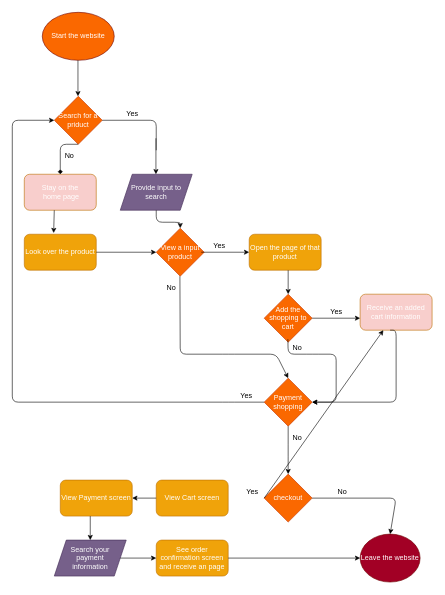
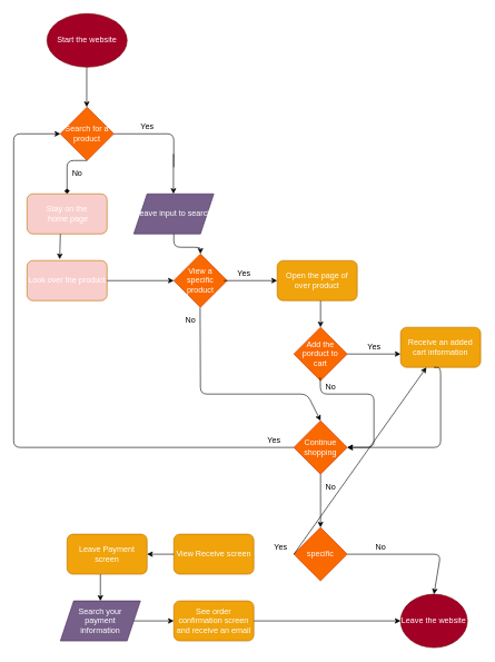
  <mxCell id="0" />
  <mxCell id="1" parent="0" />
- <mxCell id="2" value="Start the website" style="ellipse;whiteSpace=wrap;html=1;fontFamily=Helvetica;fillColor=#fa6800;strokeColor=#6F0000;fontColor=#ffffff;" vertex="1" parent="1"><mxGeometry x="70" y="20" width="120" height="80" as="geometry" /></mxCell>
- <mxCell id="3" value="Search for a priduct" style="rhombus;whiteSpace=wrap;html=1;fontFamily=Helvetica;fillColor=#fa6800;strokeColor=#C73500;fontColor=#ffffff;" vertex="1" parent="1"><mxGeometry x="90" y="160" width="80" height="80" as="geometry" /></mxCell>
+ <mxCell id="2" value="Start the website" style="ellipse;whiteSpace=wrap;html=1;fontFamily=Helvetica;fillColor=#a20025;strokeColor=#6F0000;fontColor=#ffffff;" vertex="1" parent="1"><mxGeometry x="70" y="20" width="120" height="80" as="geometry" /></mxCell>
+ <mxCell id="3" value="Search for a product" style="rhombus;whiteSpace=wrap;html=1;fontFamily=Helvetica;fillColor=#fa6800;strokeColor=#C73500;fontColor=#ffffff;" vertex="1" parent="1"><mxGeometry x="90" y="160" width="80" height="80" as="geometry" /></mxCell>
  <mxCell id="4" value="" style="endArrow=none;html=1;fontFamily=Helvetica;" edge="1" parent="1"><mxGeometry width="50" height="50" relative="1" as="geometry"><mxPoint x="170" y="200" as="sourcePoint" /><mxPoint x="260" y="250" as="targetPoint" /><Array as="points"><mxPoint x="260" y="200" /></Array></mxGeometry></mxCell>
  <mxCell id="5" value="Yes" style="text;html=1;align=center;verticalAlign=middle;resizable=0;points=[];autosize=1;fontFamily=Helvetica;" vertex="1" parent="1"><mxGeometry x="200" y="180" width="40" height="20" as="geometry" /></mxCell>
- <mxCell id="6" value="Provide input to search" style="shape=parallelogram;perimeter=parallelogramPerimeter;whiteSpace=wrap;html=1;fixedSize=1;fontFamily=Helvetica;fillColor=#76608a;strokeColor=#432D57;fontColor=#ffffff;" vertex="1" parent="1"><mxGeometry x="200" y="290" width="120" height="60" as="geometry" /></mxCell>
+ <mxCell id="6" value="Leave input to search" style="shape=parallelogram;perimeter=parallelogramPerimeter;whiteSpace=wrap;html=1;fixedSize=1;fontFamily=Helvetica;fillColor=#76608a;strokeColor=#432D57;fontColor=#ffffff;" vertex="1" parent="1"><mxGeometry x="200" y="290" width="120" height="60" as="geometry" /></mxCell>
  <mxCell id="7" value="No" style="text;html=1;align=center;verticalAlign=middle;resizable=0;points=[];autosize=1;fontFamily=Helvetica;" vertex="1" parent="1"><mxGeometry x="100" y="250" width="30" height="20" as="geometry" /></mxCell>
  <mxCell id="8" value="Stay on the&lt;br&gt;&amp;nbsp;home page" style="rounded=1;whiteSpace=wrap;html=1;fontFamily=Helvetica;fillColor=#f8cecc;strokeColor=#BD7000;fontColor=#ffffff;" vertex="1" parent="1"><mxGeometry x="40" y="290" width="120" height="60" as="geometry" /></mxCell>
  <mxCell id="9" value="" style="endArrow=diamond;html=1;fontFamily=Helvetica;exitX=0.5;exitY=1;exitDx=0;exitDy=0;entryX=0.5;entryY=0;entryDx=0;entryDy=0;" edge="1" parent="1" source="3" target="8"><mxGeometry width="50" height="50" relative="1" as="geometry"><mxPoint x="20" y="230" as="sourcePoint" /><mxPoint x="19.5" y="290" as="targetPoint" /><Array as="points"><mxPoint x="100" y="240" /></Array></mxGeometry></mxCell>
  <mxCell id="10" value="" style="endArrow=classic;html=1;fontFamily=Helvetica;" edge="1" parent="1"><mxGeometry width="50" height="50" relative="1" as="geometry"><mxPoint x="259.5" y="230" as="sourcePoint" /><mxPoint x="259.5" y="290" as="targetPoint" /></mxGeometry></mxCell>
- <mxCell id="11" value="Look over the product" style="rounded=1;whiteSpace=wrap;html=1;fontFamily=Helvetica;fillColor=#f0a30a;strokeColor=#BD7000;fontColor=#ffffff;" vertex="1" parent="1"><mxGeometry x="40" y="390" width="120" height="60" as="geometry" /></mxCell>
+ <mxCell id="11" value="Look over the product" style="rounded=1;whiteSpace=wrap;html=1;fontFamily=Helvetica;fillColor=#f8cecc;strokeColor=#BD7000;fontColor=#ffffff;" vertex="1" parent="1"><mxGeometry x="40" y="390" width="120" height="60" as="geometry" /></mxCell>
  <mxCell id="12" style="edgeStyle=orthogonalEdgeStyle;rounded=0;orthogonalLoop=1;jettySize=auto;html=1;exitX=0;exitY=0.5;exitDx=0;exitDy=0;fontFamily=Helvetica;" edge="1" parent="1" source="13"><mxGeometry relative="1" as="geometry"><mxPoint x="260" y="420" as="targetPoint" /></mxGeometry></mxCell>
- <mxCell id="13" value="View a input product" style="rhombus;whiteSpace=wrap;html=1;fontFamily=Helvetica;fillColor=#fa6800;strokeColor=#C73500;fontColor=#ffffff;" vertex="1" parent="1"><mxGeometry x="260" y="380" width="80" height="80" as="geometry" /></mxCell>
+ <mxCell id="13" value="View a specific product" style="rhombus;whiteSpace=wrap;html=1;fontFamily=Helvetica;fillColor=#fa6800;strokeColor=#C73500;fontColor=#ffffff;" vertex="1" parent="1"><mxGeometry x="260" y="380" width="80" height="80" as="geometry" /></mxCell>
  <mxCell id="14" value="" style="endArrow=classic;html=1;fontFamily=Helvetica;" edge="1" parent="1"><mxGeometry width="50" height="50" relative="1" as="geometry"><mxPoint x="335" y="420" as="sourcePoint" /><mxPoint x="415" y="420" as="targetPoint" /></mxGeometry></mxCell>
  <mxCell id="15" value="" style="endArrow=classic;html=1;fontFamily=Helvetica;entryX=0.5;entryY=0;entryDx=0;entryDy=0;" edge="1" parent="1" target="26"><mxGeometry width="50" height="50" relative="1" as="geometry"><mxPoint x="299.5" y="460" as="sourcePoint" /><mxPoint x="299.5" y="530" as="targetPoint" /><Array as="points"><mxPoint x="300" y="590" /><mxPoint x="380" y="590" /><mxPoint x="460" y="590" /></Array></mxGeometry></mxCell>
  <mxCell id="16" value="Yes" style="text;html=1;align=center;verticalAlign=middle;resizable=0;points=[];autosize=1;fontFamily=Helvetica;" vertex="1" parent="1"><mxGeometry x="345" y="400" width="40" height="20" as="geometry" /></mxCell>
  <mxCell id="17" value="No" style="text;html=1;align=center;verticalAlign=middle;resizable=0;points=[];autosize=1;fontFamily=Helvetica;" vertex="1" parent="1"><mxGeometry x="270" y="470" width="30" height="20" as="geometry" /></mxCell>
- <mxCell id="18" value="Open the page of that product" style="rounded=1;whiteSpace=wrap;html=1;fontFamily=Helvetica;fillColor=#f0a30a;strokeColor=#BD7000;fontColor=#ffffff;" vertex="1" parent="1"><mxGeometry x="415" y="390" width="120" height="60" as="geometry" /></mxCell>
- <mxCell id="19" value="Add the shopping to &lt;br&gt;cart" style="rhombus;whiteSpace=wrap;html=1;fontFamily=Helvetica;fillColor=#fa6800;strokeColor=#C73500;fontColor=#ffffff;" vertex="1" parent="1"><mxGeometry x="440" y="490" width="80" height="80" as="geometry" /></mxCell>
+ <mxCell id="18" value="Open the page of over product" style="rounded=1;whiteSpace=wrap;html=1;fontFamily=Helvetica;fillColor=#f0a30a;strokeColor=#BD7000;fontColor=#ffffff;" vertex="1" parent="1"><mxGeometry x="415" y="390" width="120" height="60" as="geometry" /></mxCell>
+ <mxCell id="19" value="Add the porduct to &lt;br&gt;cart" style="rhombus;whiteSpace=wrap;html=1;fontFamily=Helvetica;fillColor=#fa6800;strokeColor=#C73500;fontColor=#ffffff;" vertex="1" parent="1"><mxGeometry x="440" y="490" width="80" height="80" as="geometry" /></mxCell>
  <mxCell id="20" value="" style="endArrow=classic;html=1;fontFamily=Helvetica;" edge="1" parent="1"><mxGeometry width="50" height="50" relative="1" as="geometry"><mxPoint x="520" y="530" as="sourcePoint" /><mxPoint x="600" y="530" as="targetPoint" /></mxGeometry></mxCell>
  <mxCell id="21" value="Yes" style="text;html=1;align=center;verticalAlign=middle;resizable=0;points=[];autosize=1;fontFamily=Helvetica;" vertex="1" parent="1"><mxGeometry x="540" y="510" width="40" height="20" as="geometry" /></mxCell>
  <mxCell id="22" value="" style="endArrow=classic;html=1;fontFamily=Helvetica;entryX=1;entryY=0.5;entryDx=0;entryDy=0;" edge="1" parent="1" target="26"><mxGeometry width="50" height="50" relative="1" as="geometry"><mxPoint x="479.5" y="565" as="sourcePoint" /><mxPoint x="479.5" y="635" as="targetPoint" /><Array as="points"><mxPoint x="480" y="590" /><mxPoint x="520" y="590" /><mxPoint x="560" y="590" /><mxPoint x="560" y="670" /></Array></mxGeometry></mxCell>
  <mxCell id="23" value="No" style="text;html=1;align=center;verticalAlign=middle;resizable=0;points=[];autosize=1;fontFamily=Helvetica;" vertex="1" parent="1"><mxGeometry x="480" y="570" width="30" height="20" as="geometry" /></mxCell>
- <mxCell id="24" value="Receive an added cart information" style="rounded=1;whiteSpace=wrap;html=1;fontFamily=Helvetica;fillColor=#f8cecc;strokeColor=#BD7000;fontColor=#ffffff;" vertex="1" parent="1"><mxGeometry x="600" y="490" width="120" height="60" as="geometry" /></mxCell>
+ <mxCell id="24" value="Receive an added cart information" style="rounded=1;whiteSpace=wrap;html=1;fontFamily=Helvetica;fillColor=#f0a30a;strokeColor=#BD7000;fontColor=#ffffff;" vertex="1" parent="1"><mxGeometry x="600" y="490" width="120" height="60" as="geometry" /></mxCell>
  <mxCell id="25" value="" style="endArrow=classic;html=1;fontFamily=Helvetica;entryX=1;entryY=0.5;entryDx=0;entryDy=0;" edge="1" parent="1" target="26"><mxGeometry width="50" height="50" relative="1" as="geometry"><mxPoint x="650" y="550" as="sourcePoint" /><mxPoint x="530" y="670" as="targetPoint" /><Array as="points"><mxPoint x="660" y="550" /><mxPoint x="660" y="670" /></Array></mxGeometry></mxCell>
- <mxCell id="26" value="Payment shopping" style="rhombus;whiteSpace=wrap;html=1;fontFamily=Helvetica;fillColor=#fa6800;strokeColor=#C73500;fontColor=#ffffff;" vertex="1" parent="1"><mxGeometry x="440" y="630" width="80" height="80" as="geometry" /></mxCell>
+ <mxCell id="26" value="Continue shopping" style="rhombus;whiteSpace=wrap;html=1;fontFamily=Helvetica;fillColor=#fa6800;strokeColor=#C73500;fontColor=#ffffff;" vertex="1" parent="1"><mxGeometry x="440" y="630" width="80" height="80" as="geometry" /></mxCell>
  <mxCell id="27" value="" style="endArrow=classic;html=1;fontFamily=Helvetica;entryX=0;entryY=0.5;entryDx=0;entryDy=0;" edge="1" parent="1" target="3"><mxGeometry width="50" height="50" relative="1" as="geometry"><mxPoint x="440" y="670" as="sourcePoint" /><mxPoint x="20" y="130" as="targetPoint" /><Array as="points"><mxPoint x="380" y="670" /><mxPoint x="20" y="670" /><mxPoint x="20" y="200" /></Array></mxGeometry></mxCell>
  <mxCell id="28" value="" style="endArrow=classic;html=1;fontFamily=Helvetica;" edge="1" parent="1"><mxGeometry width="50" height="50" relative="1" as="geometry"><mxPoint x="480" y="710" as="sourcePoint" /><mxPoint x="480" y="790" as="targetPoint" /><Array as="points"><mxPoint x="480" y="750" /></Array></mxGeometry></mxCell>
  <mxCell id="29" value="No" style="text;html=1;align=center;verticalAlign=middle;resizable=0;points=[];autosize=1;fontFamily=Helvetica;" vertex="1" parent="1"><mxGeometry x="480" y="720" width="30" height="20" as="geometry" /></mxCell>
  <mxCell id="30" value="Yes" style="text;html=1;align=center;verticalAlign=middle;resizable=0;points=[];autosize=1;fontFamily=Helvetica;" vertex="1" parent="1"><mxGeometry x="390" y="650" width="40" height="20" as="geometry" /></mxCell>
- <mxCell id="31" value="checkout" style="rhombus;whiteSpace=wrap;html=1;fontFamily=Helvetica;fillColor=#fa6800;strokeColor=#C73500;fontColor=#ffffff;" vertex="1" parent="1"><mxGeometry x="440" y="790" width="80" height="80" as="geometry" /></mxCell>
- <mxCell id="32" value="View Cart screen" style="rounded=1;whiteSpace=wrap;html=1;fontFamily=Helvetica;fillColor=#f0a30a;strokeColor=#BD7000;fontColor=#ffffff;" vertex="1" parent="1"><mxGeometry x="260" y="800" width="120" height="60" as="geometry" /></mxCell>
- <mxCell id="33" value="View Payment screen" style="rounded=1;whiteSpace=wrap;html=1;fontFamily=Helvetica;fillColor=#f0a30a;strokeColor=#BD7000;fontColor=#ffffff;" vertex="1" parent="1"><mxGeometry x="100" y="800" width="120" height="60" as="geometry" /></mxCell>
+ <mxCell id="31" value="specific" style="rhombus;whiteSpace=wrap;html=1;fontFamily=Helvetica;fillColor=#fa6800;strokeColor=#C73500;fontColor=#ffffff;" vertex="1" parent="1"><mxGeometry x="440" y="790" width="80" height="80" as="geometry" /></mxCell>
+ <mxCell id="32" value="View Receive screen" style="rounded=1;whiteSpace=wrap;html=1;fontFamily=Helvetica;fillColor=#f0a30a;strokeColor=#BD7000;fontColor=#ffffff;" vertex="1" parent="1"><mxGeometry x="260" y="800" width="120" height="60" as="geometry" /></mxCell>
+ <mxCell id="33" value="Leave Payment screen" style="rounded=1;whiteSpace=wrap;html=1;fontFamily=Helvetica;fillColor=#f0a30a;strokeColor=#BD7000;fontColor=#ffffff;" vertex="1" parent="1"><mxGeometry x="100" y="800" width="120" height="60" as="geometry" /></mxCell>
  <mxCell id="34" value="Search your&lt;br&gt;&amp;nbsp;payment&amp;nbsp;&lt;br&gt;information" style="shape=parallelogram;perimeter=parallelogramPerimeter;whiteSpace=wrap;html=1;fixedSize=1;fontFamily=Helvetica;fillColor=#76608a;strokeColor=#432D57;fontColor=#ffffff;" vertex="1" parent="1"><mxGeometry x="90" y="900" width="120" height="60" as="geometry" /></mxCell>
- <mxCell id="35" value="See order confirmation screen and receive an page" style="rounded=1;whiteSpace=wrap;html=1;fontFamily=Helvetica;fillColor=#f0a30a;strokeColor=#BD7000;fontColor=#ffffff;" vertex="1" parent="1"><mxGeometry x="260" y="900" width="120" height="60" as="geometry" /></mxCell>
+ <mxCell id="35" value="See order confirmation screen and receive an email" style="rounded=1;whiteSpace=wrap;html=1;fontFamily=Helvetica;fillColor=#f0a30a;strokeColor=#BD7000;fontColor=#ffffff;" vertex="1" parent="1"><mxGeometry x="260" y="900" width="120" height="60" as="geometry" /></mxCell>
  <mxCell id="36" value="Leave the website" style="ellipse;whiteSpace=wrap;html=1;fontFamily=Helvetica;fillColor=#a20025;strokeColor=#6F0000;fontColor=#ffffff;" vertex="1" parent="1"><mxGeometry x="600" y="890" width="100" height="80" as="geometry" /></mxCell>
  <mxCell id="37" value="" style="endArrow=classic;html=1;fontFamily=Helvetica;" edge="1" parent="1"><mxGeometry width="50" height="50" relative="1" as="geometry"><mxPoint x="129.5" y="100" as="sourcePoint" /><mxPoint x="129.5" y="160" as="targetPoint" /></mxGeometry></mxCell>
  <mxCell id="38" value="" style="endArrow=classic;html=1;fontFamily=Helvetica;entryX=0;entryY=0.5;entryDx=0;entryDy=0;" edge="1" parent="1" target="36"><mxGeometry width="50" height="50" relative="1" as="geometry"><mxPoint x="380" y="930" as="sourcePoint" /><mxPoint x="430" y="880" as="targetPoint" /></mxGeometry></mxCell>
  <mxCell id="39" value="" style="endArrow=classic;html=1;fontFamily=Helvetica;entryX=0;entryY=0.5;entryDx=0;entryDy=0;" edge="1" parent="1" target="35"><mxGeometry width="50" height="50" relative="1" as="geometry"><mxPoint x="200" y="930" as="sourcePoint" /><mxPoint x="250" y="880" as="targetPoint" /></mxGeometry></mxCell>
  <mxCell id="40" value="" style="endArrow=classic;html=1;fontFamily=Helvetica;entryX=0.5;entryY=0;entryDx=0;entryDy=0;" edge="1" parent="1" target="34"><mxGeometry width="50" height="50" relative="1" as="geometry"><mxPoint x="150" y="860" as="sourcePoint" /><mxPoint x="200" y="810" as="targetPoint" /></mxGeometry></mxCell>
  <mxCell id="41" value="" style="endArrow=classic;html=1;fontFamily=Helvetica;entryX=1;entryY=0.5;entryDx=0;entryDy=0;" edge="1" parent="1" target="33"><mxGeometry width="50" height="50" relative="1" as="geometry"><mxPoint x="260" y="830" as="sourcePoint" /><mxPoint x="310" y="780" as="targetPoint" /></mxGeometry></mxCell>
  <mxCell id="42" value="" style="endArrow=classic;html=1;fontFamily=Helvetica;exitX=0;exitY=0.5;exitDx=0;exitDy=0;" edge="1" parent="1" source="31" target="24"><mxGeometry width="50" height="50" relative="1" as="geometry"><mxPoint x="415" y="810" as="sourcePoint" /><mxPoint x="465" y="760" as="targetPoint" /></mxGeometry></mxCell>
  <mxCell id="43" value="" style="endArrow=classic;html=1;fontFamily=Helvetica;entryX=0.5;entryY=0;entryDx=0;entryDy=0;" edge="1" parent="1" target="36"><mxGeometry width="50" height="50" relative="1" as="geometry"><mxPoint x="520" y="830" as="sourcePoint" /><mxPoint x="660" y="830" as="targetPoint" /><Array as="points"><mxPoint x="660" y="830" /></Array></mxGeometry></mxCell>
  <mxCell id="44" value="No" style="text;html=1;align=center;verticalAlign=middle;resizable=0;points=[];autosize=1;fontFamily=Helvetica;" vertex="1" parent="1"><mxGeometry x="555" y="810" width="30" height="20" as="geometry" /></mxCell>
  <mxCell id="45" value="Yes" style="text;html=1;align=center;verticalAlign=middle;resizable=0;points=[];autosize=1;fontFamily=Helvetica;" vertex="1" parent="1"><mxGeometry x="400" y="810" width="40" height="20" as="geometry" /></mxCell>
  <mxCell id="46" value="" style="endArrow=classic;html=1;fontFamily=Helvetica;entryX=0.408;entryY=-0.033;entryDx=0;entryDy=0;entryPerimeter=0;" edge="1" parent="1" target="11"><mxGeometry width="50" height="50" relative="1" as="geometry"><mxPoint x="90" y="350" as="sourcePoint" /><mxPoint x="140" y="300" as="targetPoint" /></mxGeometry></mxCell>
  <mxCell id="47" value="" style="endArrow=classic;html=1;fontFamily=Helvetica;entryX=0.5;entryY=0;entryDx=0;entryDy=0;" edge="1" parent="1" target="13"><mxGeometry width="50" height="50" relative="1" as="geometry"><mxPoint x="260" y="350" as="sourcePoint" /><mxPoint x="300" y="360" as="targetPoint" /><Array as="points"><mxPoint x="260" y="370" /><mxPoint x="300" y="370" /></Array></mxGeometry></mxCell>
  <mxCell id="48" value="" style="endArrow=classic;html=1;fontFamily=Helvetica;entryX=0;entryY=0.5;entryDx=0;entryDy=0;" edge="1" parent="1" target="13"><mxGeometry width="50" height="50" relative="1" as="geometry"><mxPoint x="160" y="420" as="sourcePoint" /><mxPoint x="210" y="370" as="targetPoint" /></mxGeometry></mxCell>
  <mxCell id="49" value="" style="endArrow=classic;html=1;fontFamily=Helvetica;entryX=0.5;entryY=0;entryDx=0;entryDy=0;" edge="1" parent="1" target="19"><mxGeometry width="50" height="50" relative="1" as="geometry"><mxPoint x="480" y="450" as="sourcePoint" /><mxPoint x="530" y="400" as="targetPoint" /></mxGeometry></mxCell>
